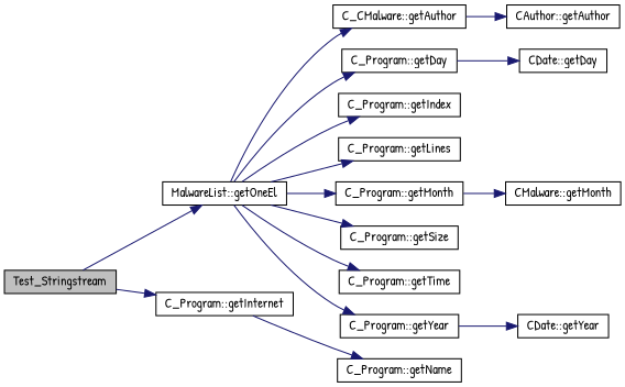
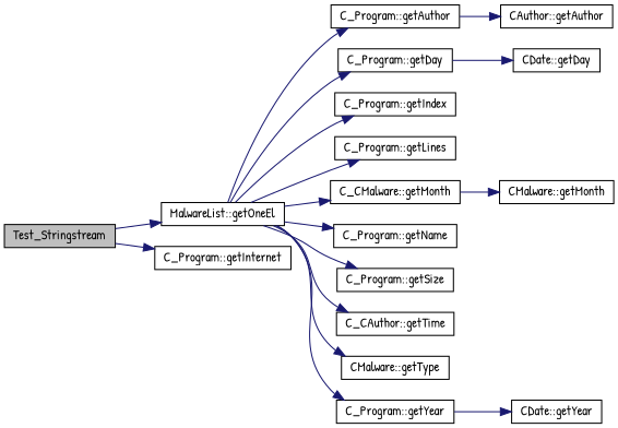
  digraph {
    fontname="Patrick Hand"
    rankdir=LR
    node [color=black fillcolor=white fontname="Patrick Hand" fontsize=12 shape=record style=filled]
    edge [color=midnightblue fontname="Patrick Hand" fontsize=12 labelfontname=Helvetica labelfontsize=12 style=solid]
    n1 [fillcolor=grey75 fontcolor=black height=0.2 label=Test_Stringstream width=0.4]
    n2 [height=0.2 label="MalwareList::getOneEl" width=0.4]
    n3 [height=0.2 label="C_Program::getInternet" width=0.4]
-   n4 [height=0.2 label="C_CMalware::getAuthor" width=0.4]
+   n4 [height=0.2 label="C_Program::getAuthor" width=0.4]
    n5 [height=0.2 label="C_Program::getDay" width=0.4]
    n6 [height=0.2 label="C_Program::getIndex" width=0.4]
    n7 [height=0.2 label="C_Program::getLines" width=0.4]
-   n8 [height=0.2 label="C_Program::getMonth" width=0.4]
+   n8 [height=0.2 label="C_CMalware::getMonth" width=0.4]
    n9 [height=0.2 label="C_Program::getName" width=0.4]
    n10 [height=0.2 label="C_Program::getSize" width=0.4]
-   n11 [height=0.2 label="C_Program::getTime" width=0.4]
+   n11 [height=0.2 label="C_CAuthor::getTime" width=0.4]
+   n12 [height=0.2 label="CMalware::getType" width=0.4]
    n13 [height=0.2 label="C_Program::getYear" width=0.4]
    n14 [height=0.2 label="CAuthor::getAuthor" width=0.4]
    n15 [height=0.2 label="CDate::getDay" width=0.4]
    n16 [height=0.2 label="CMalware::getMonth" width=0.4]
    n17 [height=0.2 label="CDate::getYear" width=0.4]
    n1 -> n2
    n1 -> n3
    n2 -> n4
    n2 -> n5
    n2 -> n6
    n2 -> n7
    n2 -> n8
-   n3 -> n9
+   n2 -> n9
    n2 -> n10
    n2 -> n11
+   n2 -> n12
    n2 -> n13
    n4 -> n14
    n5 -> n15
    n8 -> n16
    n13 -> n17
  }
